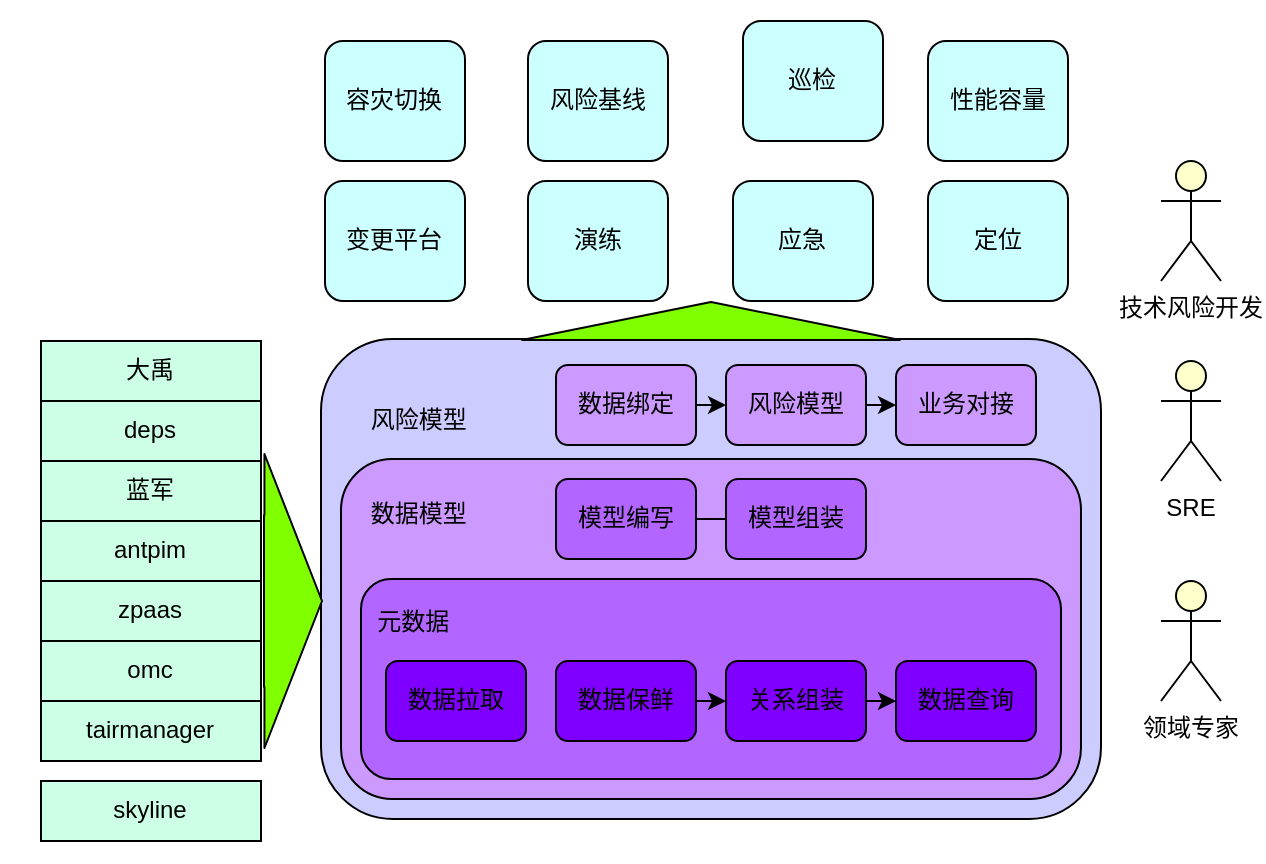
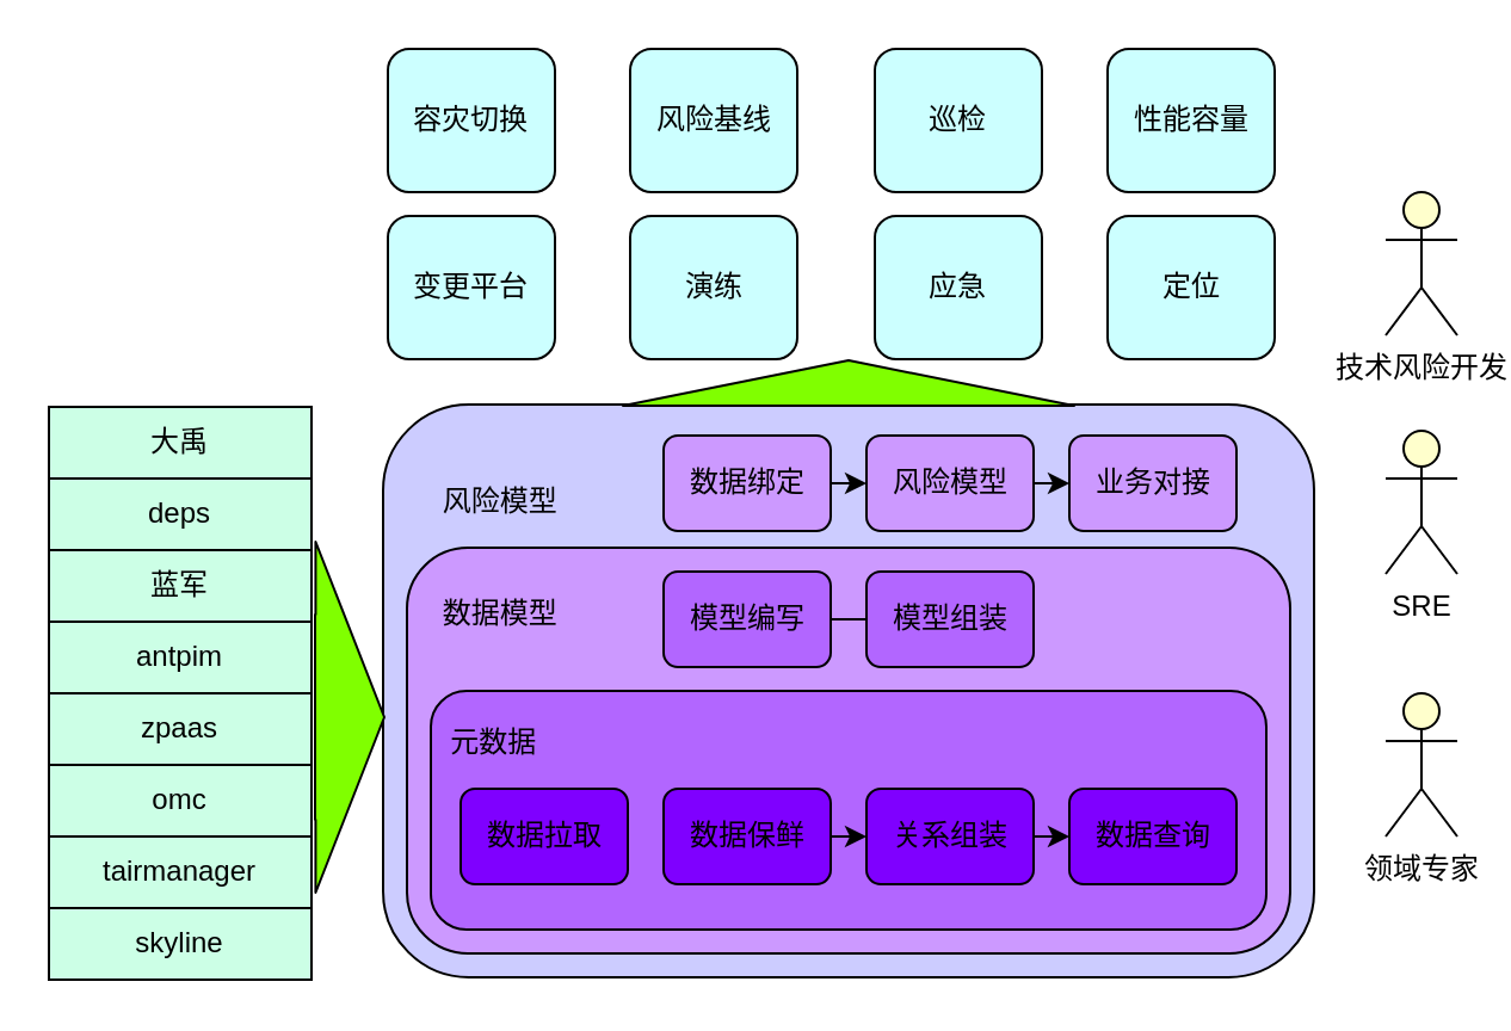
  <mxCell id="0" />
  <mxCell id="1" parent="0" />
  <mxCell id="2" value="&amp;nbsp; &amp;nbsp; &amp;nbsp; &amp;nbsp;风险模型&lt;br&gt;&lt;br&gt;&lt;br&gt;&lt;br&gt;&lt;br&gt;&lt;br&gt;&lt;br&gt;&lt;br&gt;&lt;br&gt;&lt;br&gt;&lt;br&gt;&lt;br&gt;" style="rounded=1;whiteSpace=wrap;html=1;align=left;fillColor=#CCCCFF;" parent="1" vertex="1"><mxGeometry x="160" y="169" width="390" height="240" as="geometry" /></mxCell>
  <mxCell id="3" value="变更平台" style="rounded=1;whiteSpace=wrap;html=1;fillColor=#CCFFFF;" parent="1" vertex="1"><mxGeometry x="162" y="90" width="70" height="60" as="geometry" /></mxCell>
  <mxCell id="4" value="定位" style="rounded=1;whiteSpace=wrap;html=1;fillColor=#CCFFFF;" parent="1" vertex="1"><mxGeometry x="463.5" y="90" width="70" height="60" as="geometry" /></mxCell>
- <mxCell id="5" value="巡检" style="rounded=1;whiteSpace=wrap;html=1;fillColor=#CCFFFF;" parent="1" vertex="1"><mxGeometry x="371" y="10" width="70" height="60" as="geometry" /></mxCell>
+ <mxCell id="5" value="巡检" style="rounded=1;whiteSpace=wrap;html=1;fillColor=#CCFFFF;" parent="1" vertex="1"><mxGeometry x="366" y="20" width="70" height="60" as="geometry" /></mxCell>
  <mxCell id="6" value="风险基线" style="rounded=1;whiteSpace=wrap;html=1;fillColor=#CCFFFF;" parent="1" vertex="1"><mxGeometry x="263.5" y="20" width="70" height="60" as="geometry" /></mxCell>
  <mxCell id="7" value="&amp;nbsp; &amp;nbsp; 数据模型&lt;br&gt;&amp;nbsp; &amp;nbsp;&amp;nbsp;&lt;br&gt;&lt;br&gt;&lt;br&gt;&lt;br&gt;&lt;br&gt;&lt;br&gt;&lt;br&gt;&lt;br&gt;" style="rounded=1;whiteSpace=wrap;html=1;align=left;fillColor=#CC99FF;" parent="1" vertex="1"><mxGeometry x="170" y="229" width="370" height="170" as="geometry" /></mxCell>
  <mxCell id="8" value="&amp;nbsp; 元数据&lt;br&gt;&lt;br&gt;&lt;br&gt;&lt;br&gt;&lt;br&gt;" style="rounded=1;whiteSpace=wrap;html=1;align=left;fillColor=#B266FF;" parent="1" vertex="1"><mxGeometry x="180" y="289" width="350" height="100" as="geometry" /></mxCell>
  <mxCell id="9" value="大禹" style="rounded=0;whiteSpace=wrap;html=1;fillColor=#CCFFE6;" parent="1" vertex="1"><mxGeometry x="20" y="170" width="110" height="30" as="geometry" /></mxCell>
  <mxCell id="10" value="deps" style="rounded=0;whiteSpace=wrap;html=1;fillColor=#CCFFE6;" parent="1" vertex="1"><mxGeometry x="20" y="200" width="110" height="30" as="geometry" /></mxCell>
  <mxCell id="11" value="蓝军" style="rounded=0;whiteSpace=wrap;html=1;fillColor=#CCFFE6;" parent="1" vertex="1"><mxGeometry x="20" y="230" width="110" height="30" as="geometry" /></mxCell>
  <mxCell id="12" value="antpim" style="rounded=0;whiteSpace=wrap;html=1;fillColor=#CCFFE6;" parent="1" vertex="1"><mxGeometry x="20" y="260" width="110" height="30" as="geometry" /></mxCell>
  <mxCell id="13" value="zpaas" style="rounded=0;whiteSpace=wrap;html=1;fillColor=#CCFFE6;" parent="1" vertex="1"><mxGeometry x="20" y="290" width="110" height="30" as="geometry" /></mxCell>
  <mxCell id="14" value="omc" style="rounded=0;whiteSpace=wrap;html=1;fillColor=#CCFFE6;" parent="1" vertex="1"><mxGeometry x="20" y="320" width="110" height="30" as="geometry" /></mxCell>
  <mxCell id="15" value="tairmanager" style="rounded=0;whiteSpace=wrap;html=1;fillColor=#CCFFE6;" parent="1" vertex="1"><mxGeometry x="20" y="350" width="110" height="30" as="geometry" /></mxCell>
- <mxCell id="16" value="skyline" style="rounded=0;whiteSpace=wrap;html=1;fillColor=#CCFFE6;" parent="1" vertex="1"><mxGeometry x="20" y="390" width="110" height="30" as="geometry" /></mxCell>
+ <mxCell id="16" value="skyline" style="rounded=0;whiteSpace=wrap;html=1;fillColor=#CCFFE6;" parent="1" vertex="1"><mxGeometry x="20" y="380" width="110" height="30" as="geometry" /></mxCell>
  <mxCell id="17" value="技术风险开发" style="shape=umlActor;verticalLabelPosition=bottom;labelBackgroundColor=#ffffff;verticalAlign=top;html=1;outlineConnect=0;fillColor=#FFFFCC;" parent="1" vertex="1"><mxGeometry x="580" y="80" width="30" height="60" as="geometry" /></mxCell>
  <mxCell id="18" value="SRE" style="shape=umlActor;verticalLabelPosition=bottom;labelBackgroundColor=#ffffff;verticalAlign=top;html=1;outlineConnect=0;fillColor=#FFFFCC;" parent="1" vertex="1"><mxGeometry x="580" y="180" width="30" height="60" as="geometry" /></mxCell>
  <mxCell id="19" value="领域专家" style="shape=umlActor;verticalLabelPosition=bottom;labelBackgroundColor=#ffffff;verticalAlign=top;html=1;outlineConnect=0;fillColor=#FFFFCC;" parent="1" vertex="1"><mxGeometry x="580" y="290" width="30" height="60" as="geometry" /></mxCell>
  <mxCell id="20" value="容灾切换" style="rounded=1;whiteSpace=wrap;html=1;fillColor=#CCFFFF;" parent="1" vertex="1"><mxGeometry x="162" y="20" width="70" height="60" as="geometry" /></mxCell>
  <mxCell id="21" value="性能容量" style="rounded=1;whiteSpace=wrap;html=1;fillColor=#CCFFFF;" parent="1" vertex="1"><mxGeometry x="463.5" y="20" width="70" height="60" as="geometry" /></mxCell>
  <mxCell id="22" value="应急" style="rounded=1;whiteSpace=wrap;html=1;fillColor=#CCFFFF;" parent="1" vertex="1"><mxGeometry x="366" y="90" width="70" height="60" as="geometry" /></mxCell>
  <mxCell id="23" value="演练" style="rounded=1;whiteSpace=wrap;html=1;fillColor=#CCFFFF;" parent="1" vertex="1"><mxGeometry x="263.5" y="90" width="70" height="60" as="geometry" /></mxCell>
  <mxCell id="24" value="" style="shape=flexArrow;endArrow=classic;html=1;endWidth=60;endSize=9.26;width=86;fillColor=#80FF00;" parent="1" edge="1"><mxGeometry width="50" height="50" relative="1" as="geometry"><mxPoint x="131" y="300" as="sourcePoint" /><mxPoint x="161" y="300" as="targetPoint" /></mxGeometry></mxCell>
  <mxCell id="25" value="" style="shape=flexArrow;endArrow=classic;html=1;endWidth=102;endSize=6;width=86;fillColor=#80FF00;" parent="1" edge="1"><mxGeometry width="50" height="50" relative="1" as="geometry"><mxPoint x="355" y="170" as="sourcePoint" /><mxPoint x="355" y="150" as="targetPoint" /></mxGeometry></mxCell>
  <mxCell id="26" value="数据拉取" style="rounded=1;whiteSpace=wrap;html=1;fillColor=#7F00FF;" parent="1" vertex="1"><mxGeometry x="192.5" y="330" width="70" height="40" as="geometry" /></mxCell>
  <mxCell id="27" style="edgeStyle=orthogonalEdgeStyle;rounded=0;orthogonalLoop=1;jettySize=auto;html=1;exitX=1;exitY=0.5;exitDx=0;exitDy=0;entryX=0;entryY=0.5;entryDx=0;entryDy=0;fillColor=#80FF00;" parent="1" source="28" target="30" edge="1"><mxGeometry relative="1" as="geometry" /></mxCell>
  <mxCell id="28" value="数据保鲜" style="rounded=1;whiteSpace=wrap;html=1;fillColor=#7F00FF;" parent="1" vertex="1"><mxGeometry x="277.5" y="330" width="70" height="40" as="geometry" /></mxCell>
  <mxCell id="29" style="edgeStyle=orthogonalEdgeStyle;rounded=0;orthogonalLoop=1;jettySize=auto;html=1;exitX=1;exitY=0.5;exitDx=0;exitDy=0;entryX=0;entryY=0.5;entryDx=0;entryDy=0;fillColor=#80FF00;" parent="1" source="30" target="31" edge="1"><mxGeometry relative="1" as="geometry" /></mxCell>
  <mxCell id="30" value="关系组装" style="rounded=1;whiteSpace=wrap;html=1;fillColor=#7F00FF;" parent="1" vertex="1"><mxGeometry x="362.5" y="330" width="70" height="40" as="geometry" /></mxCell>
  <mxCell id="31" value="数据查询" style="rounded=1;whiteSpace=wrap;html=1;fillColor=#7F00FF;" parent="1" vertex="1"><mxGeometry x="447.5" y="330" width="70" height="40" as="geometry" /></mxCell>
  <mxCell id="32" style="edgeStyle=orthogonalEdgeStyle;rounded=0;orthogonalLoop=1;jettySize=auto;html=1;exitX=1;exitY=0.5;exitDx=0;exitDy=0;entryX=0;entryY=0.5;entryDx=0;entryDy=0;fillColor=#80FF00;endArrow=none;" parent="1" source="33" target="34" edge="1"><mxGeometry relative="1" as="geometry" /></mxCell>
  <mxCell id="33" value="模型编写" style="rounded=1;whiteSpace=wrap;html=1;fillColor=#B266FF;" parent="1" vertex="1"><mxGeometry x="277.5" y="239" width="70" height="40" as="geometry" /></mxCell>
  <mxCell id="34" value="模型组装" style="rounded=1;whiteSpace=wrap;html=1;fillColor=#B266FF;" parent="1" vertex="1"><mxGeometry x="362.5" y="239" width="70" height="40" as="geometry" /></mxCell>
  <mxCell id="35" style="edgeStyle=orthogonalEdgeStyle;rounded=0;orthogonalLoop=1;jettySize=auto;html=1;exitX=1;exitY=0.5;exitDx=0;exitDy=0;entryX=0;entryY=0.5;entryDx=0;entryDy=0;fillColor=#CC99FF;" parent="1" source="36" target="38" edge="1"><mxGeometry relative="1" as="geometry" /></mxCell>
  <mxCell id="36" value="数据绑定" style="rounded=1;whiteSpace=wrap;html=1;fillColor=#CC99FF;" parent="1" vertex="1"><mxGeometry x="277.5" y="182" width="70" height="40" as="geometry" /></mxCell>
  <mxCell id="37" style="edgeStyle=orthogonalEdgeStyle;rounded=0;orthogonalLoop=1;jettySize=auto;html=1;exitX=1;exitY=0.5;exitDx=0;exitDy=0;entryX=0;entryY=0.5;entryDx=0;entryDy=0;fillColor=#CC99FF;" parent="1" source="38" target="39" edge="1"><mxGeometry relative="1" as="geometry" /></mxCell>
  <mxCell id="38" value="风险模型" style="rounded=1;whiteSpace=wrap;html=1;fillColor=#CC99FF;" parent="1" vertex="1"><mxGeometry x="362.5" y="182" width="70" height="40" as="geometry" /></mxCell>
  <mxCell id="39" value="业务对接" style="rounded=1;whiteSpace=wrap;html=1;fillColor=#CC99FF;" parent="1" vertex="1"><mxGeometry x="447.5" y="182" width="70" height="40" as="geometry" /></mxCell>
